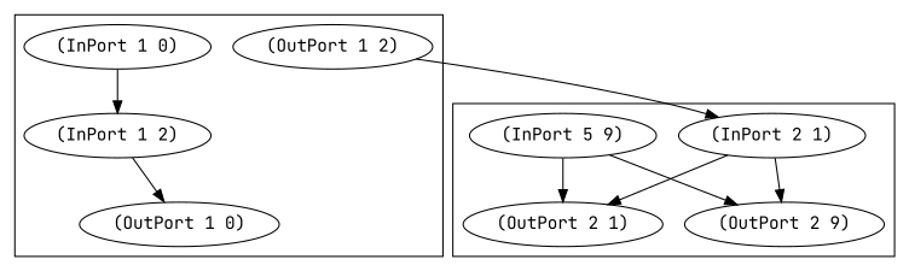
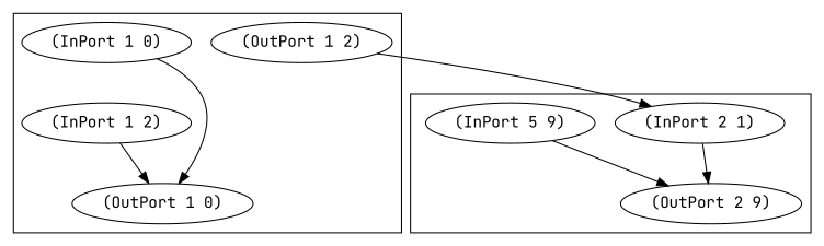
  digraph {
    fontname="JetBrains Mono"
    node [fontname="JetBrains Mono"]
    edge [fontname="JetBrains Mono"]
    "(InPort 1 0)"
    "(InPort 1 2)"
    "(OutPort 1 0)"
    "(OutPort 1 2)"
    "(InPort 2 1)"
    n6 [label="(InPort 5 9)"]
-   "(OutPort 2 1)"
    "(OutPort 2 9)"
    subgraph cluster_1 {
      "(InPort 1 0)"
      "(InPort 1 2)"
      "(OutPort 1 0)"
      "(OutPort 1 2)"
    }
    subgraph cluster_2 {
      "(InPort 2 1)"
      n6
-     "(OutPort 2 1)"
      "(OutPort 2 9)"
    }
-   "(InPort 1 0)" -> "(InPort 1 2)"
+   "(InPort 1 0)" -> "(OutPort 1 0)"
    "(InPort 1 2)" -> "(OutPort 1 0)"
    "(OutPort 1 2)" -> "(InPort 2 1)"
-   "(InPort 2 1)" -> "(OutPort 2 1)"
    "(InPort 2 1)" -> "(OutPort 2 9)"
-   n6 -> "(OutPort 2 1)"
    n6 -> "(OutPort 2 9)"
  }
